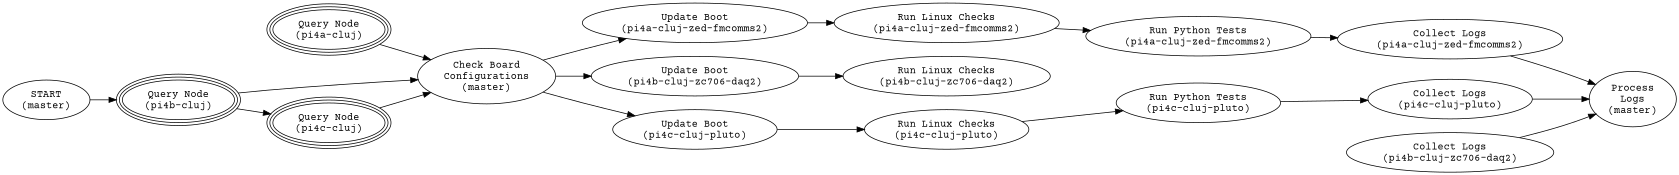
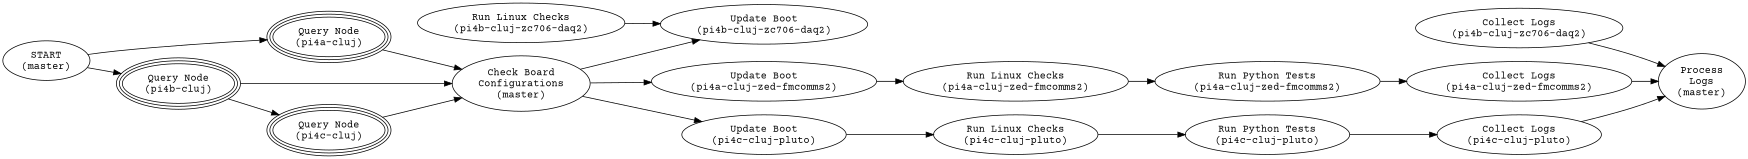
  digraph {
    fontname="Courier Prime"
    rankdir=LR
    node [fontname="Courier Prime"]
    edge [fontname="Courier Prime"]
    "Query Node\n(pi4a-cluj)" [peripheries=3]
    "Check Board\nConfigurations\n(master)"
    "START\n(master)"
    "Query Node\n(pi4b-cluj)" [peripheries=3]
    "Query Node\n(pi4c-cluj)" [peripheries=3]
    "Update Boot\n(pi4a-cluj-zed-fmcomms2)"
    "Update Boot\n(pi4b-cluj-zc706-daq2)"
    "Update Boot\n(pi4c-cluj-pluto)"
    "Run Linux Checks\n(pi4a-cluj-zed-fmcomms2)"
    "Run Linux Checks\n(pi4b-cluj-zc706-daq2)"
    "Run Linux Checks\n(pi4c-cluj-pluto)"
    "Run Python Tests\n(pi4a-cluj-zed-fmcomms2)"
    "Run Python Tests\n(pi4c-cluj-pluto)"
    "Collect Logs\n(pi4a-cluj-zed-fmcomms2)"
    "Process\nLogs\n(master)"
    "Collect Logs\n(pi4b-cluj-zc706-daq2)"
    "Collect Logs\n(pi4c-cluj-pluto)"
    "Query Node\n(pi4a-cluj)" -> "Check Board\nConfigurations\n(master)"
    "Check Board\nConfigurations\n(master)" -> "Update Boot\n(pi4a-cluj-zed-fmcomms2)"
    "Check Board\nConfigurations\n(master)" -> "Update Boot\n(pi4b-cluj-zc706-daq2)"
    "Check Board\nConfigurations\n(master)" -> "Update Boot\n(pi4c-cluj-pluto)"
+   "START\n(master)" -> "Query Node\n(pi4a-cluj)"
    "START\n(master)" -> "Query Node\n(pi4b-cluj)"
    "Query Node\n(pi4b-cluj)" -> "Check Board\nConfigurations\n(master)"
    "Query Node\n(pi4b-cluj)" -> "Query Node\n(pi4c-cluj)"
    "Query Node\n(pi4c-cluj)" -> "Check Board\nConfigurations\n(master)"
    "Update Boot\n(pi4a-cluj-zed-fmcomms2)" -> "Run Linux Checks\n(pi4a-cluj-zed-fmcomms2)"
-   "Update Boot\n(pi4b-cluj-zc706-daq2)" -> "Run Linux Checks\n(pi4b-cluj-zc706-daq2)"
+   "Run Linux Checks\n(pi4b-cluj-zc706-daq2)" -> "Update Boot\n(pi4b-cluj-zc706-daq2)"
    "Update Boot\n(pi4c-cluj-pluto)" -> "Run Linux Checks\n(pi4c-cluj-pluto)"
    "Run Linux Checks\n(pi4a-cluj-zed-fmcomms2)" -> "Run Python Tests\n(pi4a-cluj-zed-fmcomms2)"
    "Run Linux Checks\n(pi4c-cluj-pluto)" -> "Run Python Tests\n(pi4c-cluj-pluto)"
    "Run Python Tests\n(pi4a-cluj-zed-fmcomms2)" -> "Collect Logs\n(pi4a-cluj-zed-fmcomms2)"
    "Run Python Tests\n(pi4c-cluj-pluto)" -> "Collect Logs\n(pi4c-cluj-pluto)"
    "Collect Logs\n(pi4a-cluj-zed-fmcomms2)" -> "Process\nLogs\n(master)"
    "Collect Logs\n(pi4b-cluj-zc706-daq2)" -> "Process\nLogs\n(master)"
    "Collect Logs\n(pi4c-cluj-pluto)" -> "Process\nLogs\n(master)"
  }
